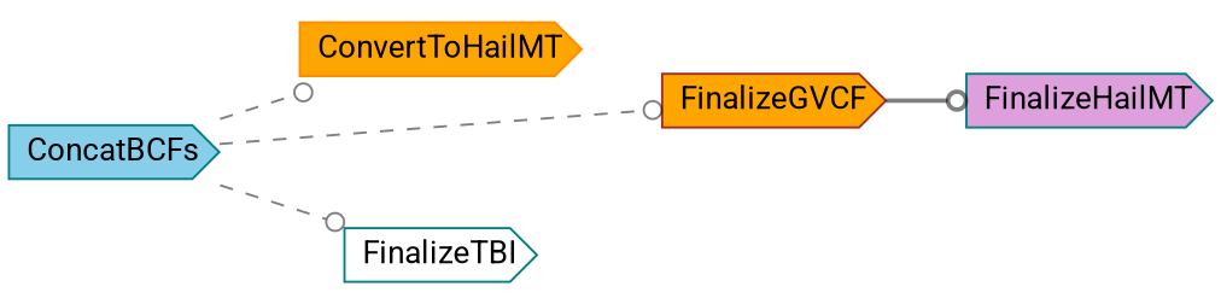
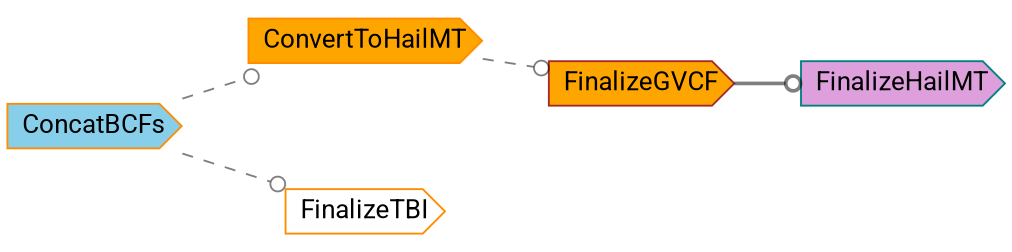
  digraph {
    compound=true
    rankdir=LR
    node [color=teal fillcolor=orange fontname=Roboto shape=cds style=filled]
    edge [arrowhead=odot color="#00000080" style=dashed]
-   n1 [fillcolor=skyblue label=ConcatBCFs]
+   n1 [color=darkorange fillcolor=skyblue label=ConcatBCFs]
    n2 [color=darkorange label=ConvertToHailMT]
    n3 [color=brown label=FinalizeGVCF]
-   n4 [fillcolor=white label=FinalizeTBI]
+   n4 [color=darkorange fillcolor=white label=FinalizeTBI]
    n5 [fillcolor=plum label=FinalizeHailMT]
    n1 -> n2
-   n1 -> n3
+   n2 -> n3
    n1 -> n4
    n3 -> n5 [style=bold]
  }
